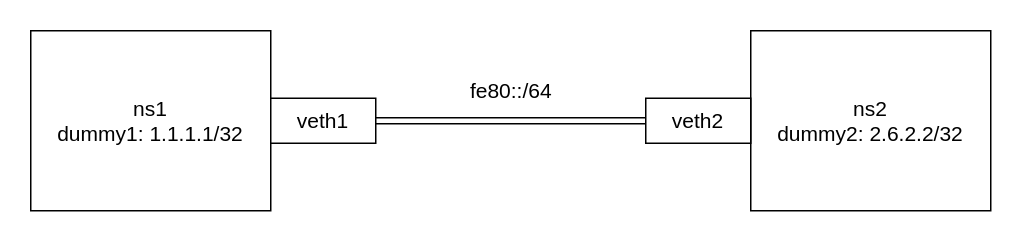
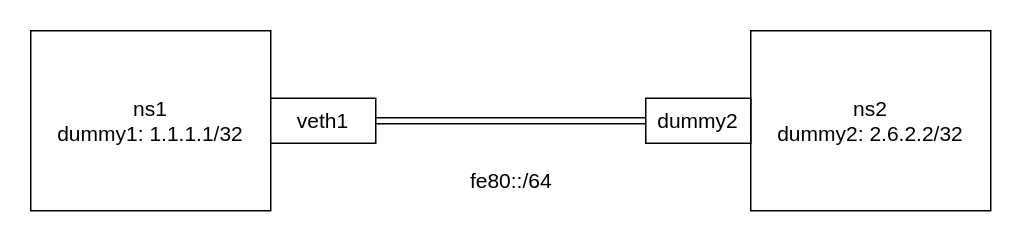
  <mxCell id="0" />
  <mxCell id="1" parent="0" />
  <mxCell id="2" value="ns1&lt;br style=&quot;font-size: 14px&quot;&gt;dummy1: 1.1.1.1/32" style="rounded=0;whiteSpace=wrap;html=1;fontSize=14;" parent="1" vertex="1"><mxGeometry x="20" y="20" width="160" height="120" as="geometry" /></mxCell>
  <mxCell id="3" value="ns2&lt;br style=&quot;font-size: 14px&quot;&gt;dummy2: 2.6.2.2/32" style="rounded=0;whiteSpace=wrap;html=1;fontSize=14;" parent="1" vertex="1"><mxGeometry x="500" y="20" width="160" height="120" as="geometry" /></mxCell>
  <mxCell id="4" value="veth1" style="rounded=0;whiteSpace=wrap;html=1;fontSize=14;" parent="1" vertex="1"><mxGeometry x="180" y="65" width="70" height="30" as="geometry" /></mxCell>
- <mxCell id="5" value="veth2" style="rounded=0;whiteSpace=wrap;html=1;fontSize=14;" parent="1" vertex="1"><mxGeometry x="430" y="65" width="70" height="30" as="geometry" /></mxCell>
+ <mxCell id="5" value="dummy2" style="rounded=0;whiteSpace=wrap;html=1;fontSize=14;" parent="1" vertex="1"><mxGeometry x="430" y="65" width="70" height="30" as="geometry" /></mxCell>
  <mxCell id="6" value="" style="shape=link;html=1;exitX=1;exitY=0.5;exitDx=0;exitDy=0;entryX=0;entryY=0.5;entryDx=0;entryDy=0;" parent="1" source="4" target="5" edge="1"><mxGeometry width="100" relative="1" as="geometry"><mxPoint x="430" y="280" as="sourcePoint" /><mxPoint x="530" y="280" as="targetPoint" /></mxGeometry></mxCell>
- <mxCell id="7" value="fe80::/64" style="text;html=1;resizable=0;autosize=1;align=center;verticalAlign=middle;points=[];fillColor=none;strokeColor=none;rounded=0;fontSize=14;" parent="1" vertex="1"><mxGeometry x="305" y="50" width="70" height="20" as="geometry" /></mxCell>
+ <mxCell id="7" value="fe80::/64" style="text;html=1;resizable=0;autosize=1;align=center;verticalAlign=middle;points=[];fillColor=none;strokeColor=none;rounded=0;fontSize=14;" parent="1" vertex="1"><mxGeometry x="305" y="110" width="70" height="20" as="geometry" /></mxCell>
